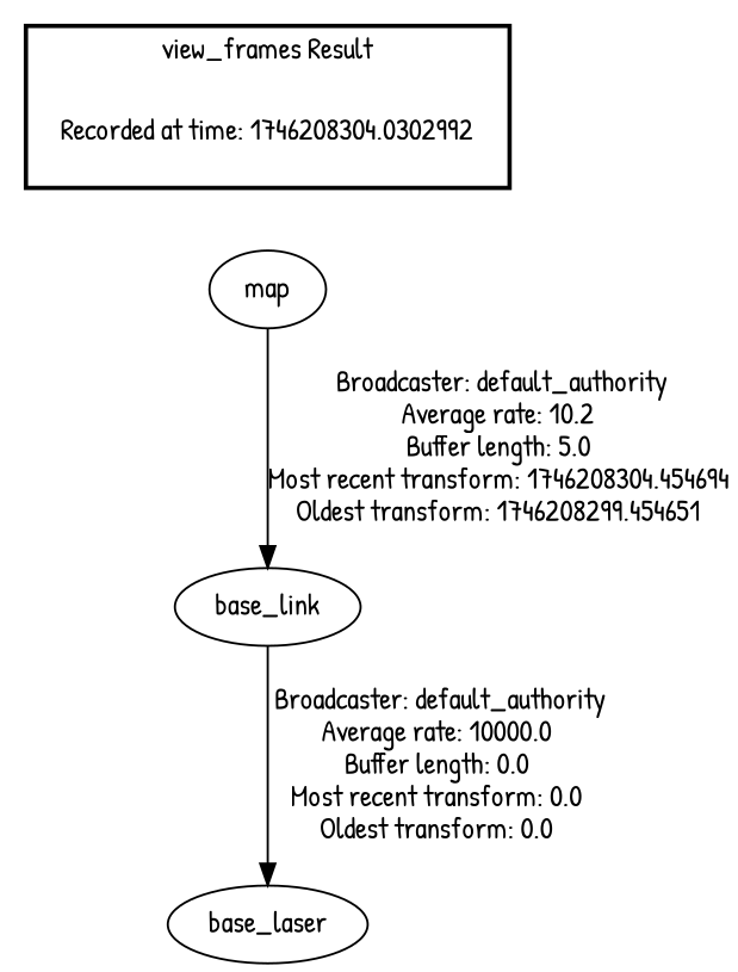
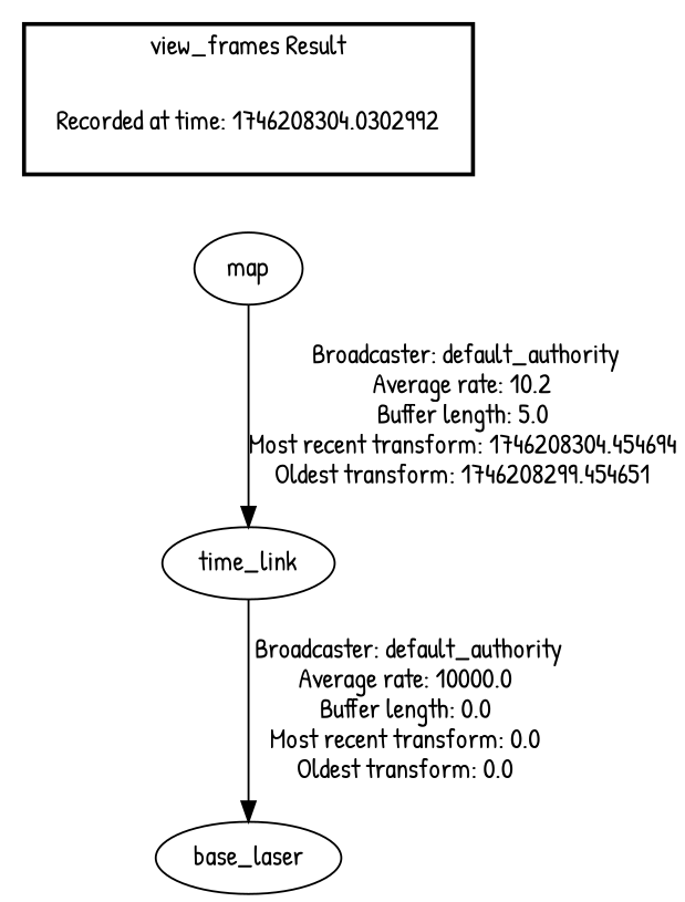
  digraph {
    fontname="Patrick Hand"
    node [fontname="Patrick Hand"]
    edge [fontname="Patrick Hand"]
    "Recorded at time: 1746208304.0302992" [shape=plaintext]
-   base_link
+   base_link [label=time_link]
    base_laser
    map
    subgraph cluster_1 {
      color=black
      label="view_frames Result"
      style=bold
      "Recorded at time: 1746208304.0302992"
    }
    "Recorded at time: 1746208304.0302992" -> map [style=invis]
    base_link -> base_laser [label=" Broadcaster: default_authority\nAverage rate: 10000.0\nBuffer length: 0.0\nMost recent transform: 0.0\nOldest transform: 0.0\n"]
    map -> base_link [label=" Broadcaster: default_authority\nAverage rate: 10.2\nBuffer length: 5.0\nMost recent transform: 1746208304.454694\nOldest transform: 1746208299.454651\n"]
  }
